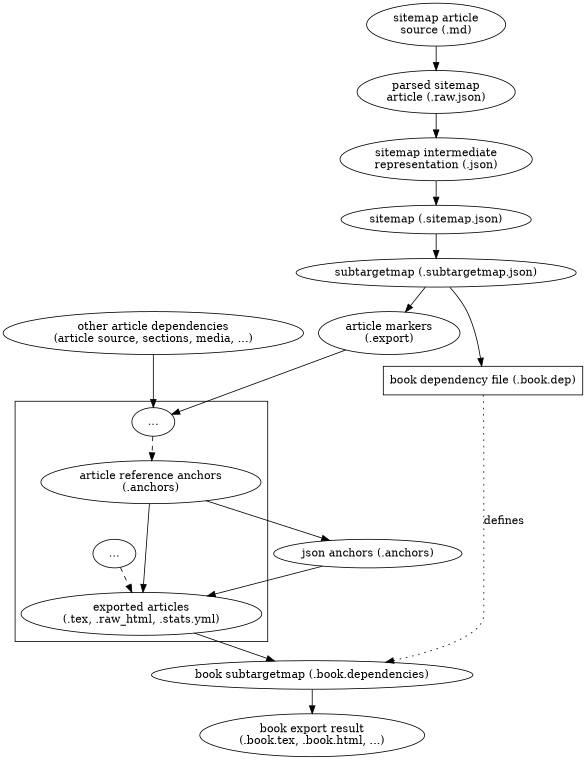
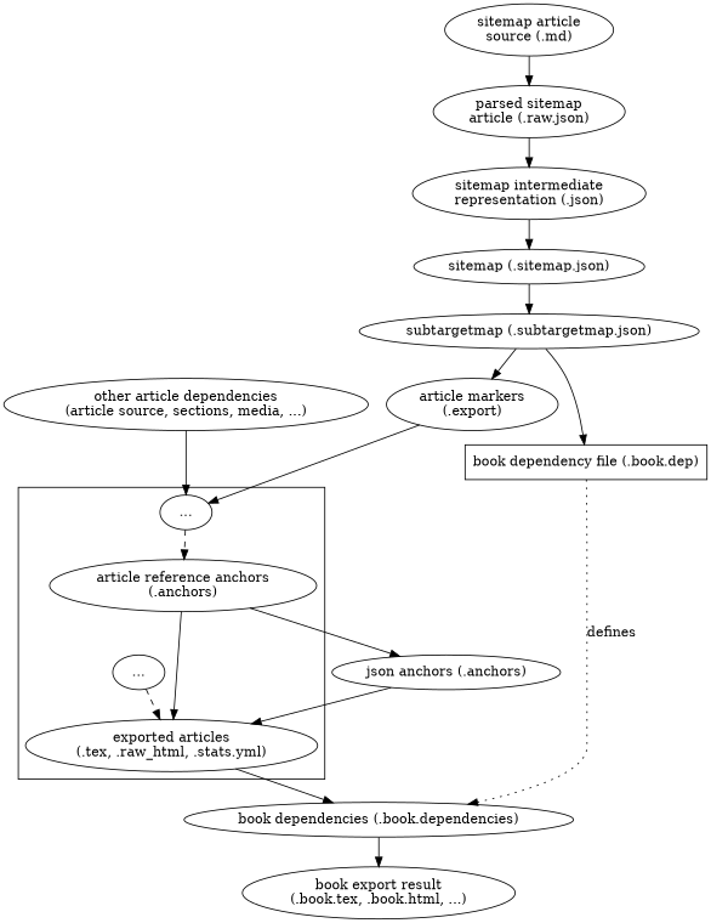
  digraph {
    compound=true
    newrank=true
    ranksep=.4
    n1 [label="exported articles\n(.tex, .raw_html, .stats.yml)"]
    n2 [label="article reference anchors\n(.anchors)"]
    n3 [label="..."]
    n4 [label="..."]
-   n5 [label="book subtargetmap (.book.dependencies)"]
+   n5 [label="book dependencies (.book.dependencies)"]
    n6 [label="json anchors (.anchors)"]
    n7 [label="sitemap article\nsource (.md)"]
    n8 [label="parsed sitemap\narticle (.raw.json)"]
    n9 [label="sitemap intermediate\nrepresentation (.json)"]
    n10 [label="sitemap (.sitemap.json)"]
    n11 [label="subtargetmap (.subtargetmap.json)"]
    n12 [label="book dependency file (.book.dep)" shape=box]
    n13 [label="article markers\n(.export)"]
    n14 [label="book export result\n(.book.tex, .book.html, ...)"]
    n15 [label="other article dependencies\n(article source, sections, media, ...)"]
    subgraph cluster_1 {
      n1
      n2
      n3
      n4
    }
    n1 -> n5
    n2 -> n1
    n2 -> n6
    n3 -> n2 [style=dashed]
    n4 -> n1 [style=dashed]
    n5 -> n14
    n6 -> n1
    n7 -> n8
    n8 -> n9
    n9 -> n10
    n10 -> n11
    n11 -> n12
    n11 -> n13
    n12 -> n5 [label=defines style=dotted]
    n13 -> n3
    n15 -> n3
  }
